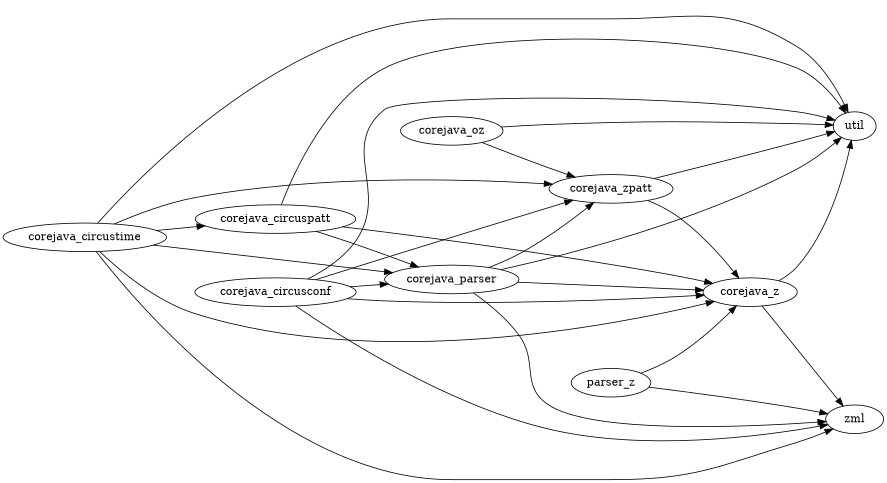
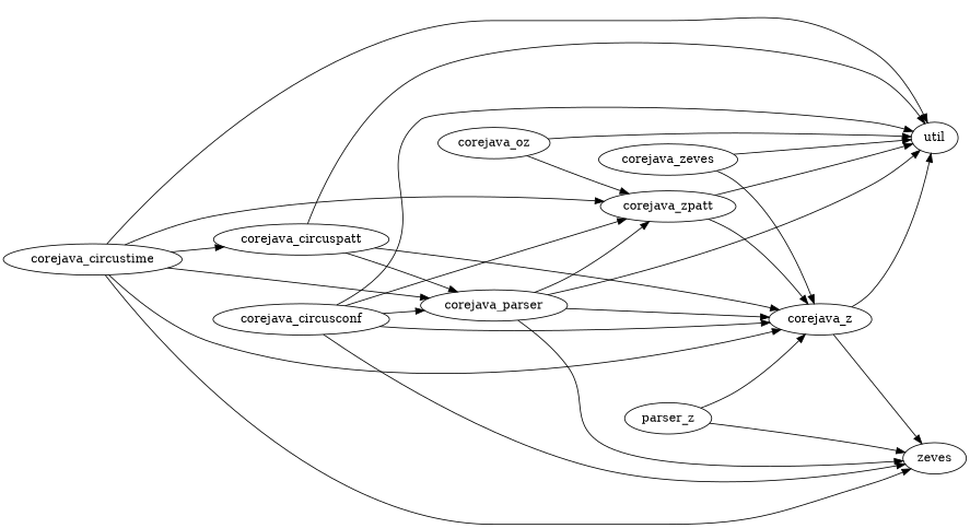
  digraph {
    rankdir=LR
    corejava_z
    util
-   zml
+   zml [label=zeves]
    corejava_zpatt
+   corejava_zeves
    corejava_oz
    n7 [label=corejava_parser]
    corejava_circuspatt
    corejava_circustime
    corejava_circusconf
    parser_z
    corejava_z -> util
    corejava_z -> zml
    corejava_zpatt -> corejava_z
    corejava_zpatt -> util
+   corejava_zeves -> corejava_z
+   corejava_zeves -> util
    corejava_oz -> util
    corejava_oz -> corejava_zpatt
    n7 -> corejava_z
    n7 -> util
    n7 -> zml
    n7 -> corejava_zpatt
    corejava_circuspatt -> corejava_z
    corejava_circuspatt -> util
    corejava_circuspatt -> n7
    corejava_circustime -> corejava_z
    corejava_circustime -> util
    corejava_circustime -> zml
    corejava_circustime -> corejava_zpatt
    corejava_circustime -> n7
    corejava_circustime -> corejava_circuspatt
    corejava_circusconf -> corejava_z
    corejava_circusconf -> util
    corejava_circusconf -> zml
    corejava_circusconf -> corejava_zpatt
    corejava_circusconf -> n7
    parser_z -> corejava_z
    parser_z -> zml
  }
